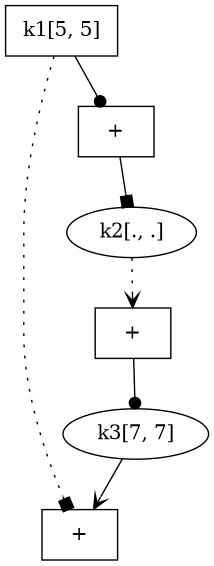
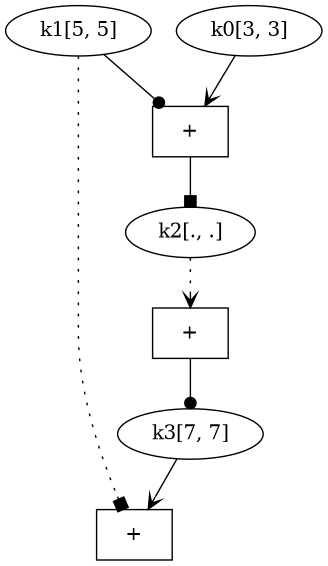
  digraph {
    edge [arrowhead=vee style=solid]
    n1 [label=" k3[7, 7] "]
    n2 [label=" + " shape=box]
    n3 [label=" k2[., .] "]
    n4 [label=" + " shape=box]
-   n5 [label=" k1[5, 5] " shape=box]
+   n5 [label=" k1[5, 5] "]
    n6 [label=" + " shape=box]
+   n7 [label=" k0[3, 3] "]
    n1 -> n2
    n3 -> n4 [style=dotted]
    n4 -> n1 [arrowhead=dot]
    n5 -> n2 [arrowhead=box style=dotted]
    n5 -> n6 [arrowhead=dot]
    n6 -> n3 [arrowhead=box]
+   n7 -> n6
  }
